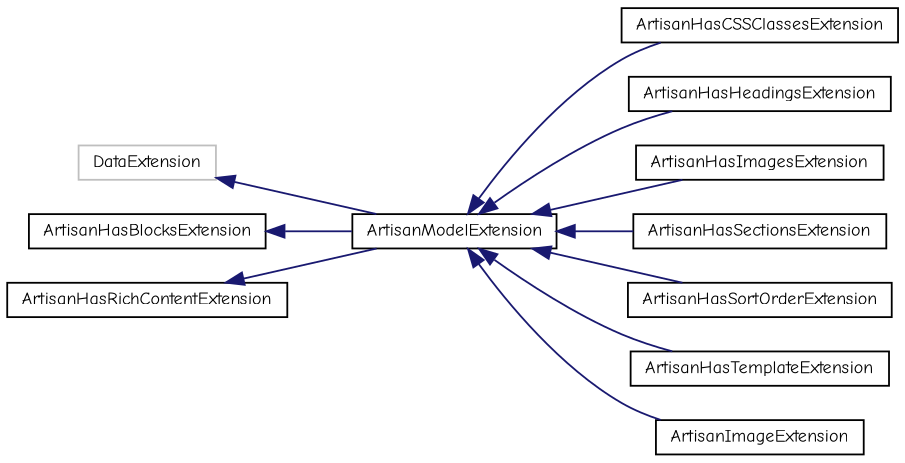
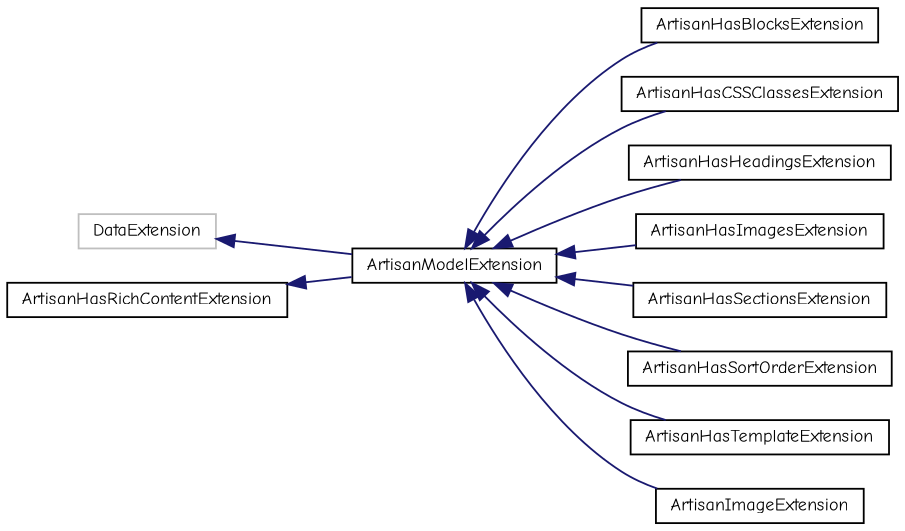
  digraph {
    fontname="Comic Neue"
    rankdir=LR
    node [color=black fillcolor=white fontname="Comic Neue" fontsize=10 shape=record style=filled]
    edge [color=midnightblue dir=back fontname="Comic Neue" fontsize=10 labelfontname=Helvetica labelfontsize=10 style=solid]
    n1 [color=grey75 height=0.2 label=DataExtension width=0.4]
    n2 [height=0.2 label=ArtisanModelExtension width=0.4]
    n3 [height=0.2 label=ArtisanHasBlocksExtension width=0.4]
    n4 [height=0.2 label=ArtisanHasCSSClassesExtension width=0.4]
    n5 [height=0.2 label=ArtisanHasHeadingsExtension width=0.4]
    n6 [height=0.2 label=ArtisanHasImagesExtension width=0.4]
    n7 [height=0.2 label=ArtisanHasSectionsExtension width=0.4]
    n8 [height=0.2 label=ArtisanHasSortOrderExtension width=0.4]
    n9 [height=0.2 label=ArtisanHasTemplateExtension width=0.4]
    n10 [height=0.2 label=ArtisanImageExtension width=0.4]
    n11 [height=0.2 label=ArtisanHasRichContentExtension width=0.4]
    n1 -> n2
-   n3 -> n2
+   n2 -> n3
    n2 -> n4
    n2 -> n5
    n2 -> n6
    n2 -> n7
    n2 -> n8
    n2 -> n9
    n2 -> n10
    n11 -> n2
  }
